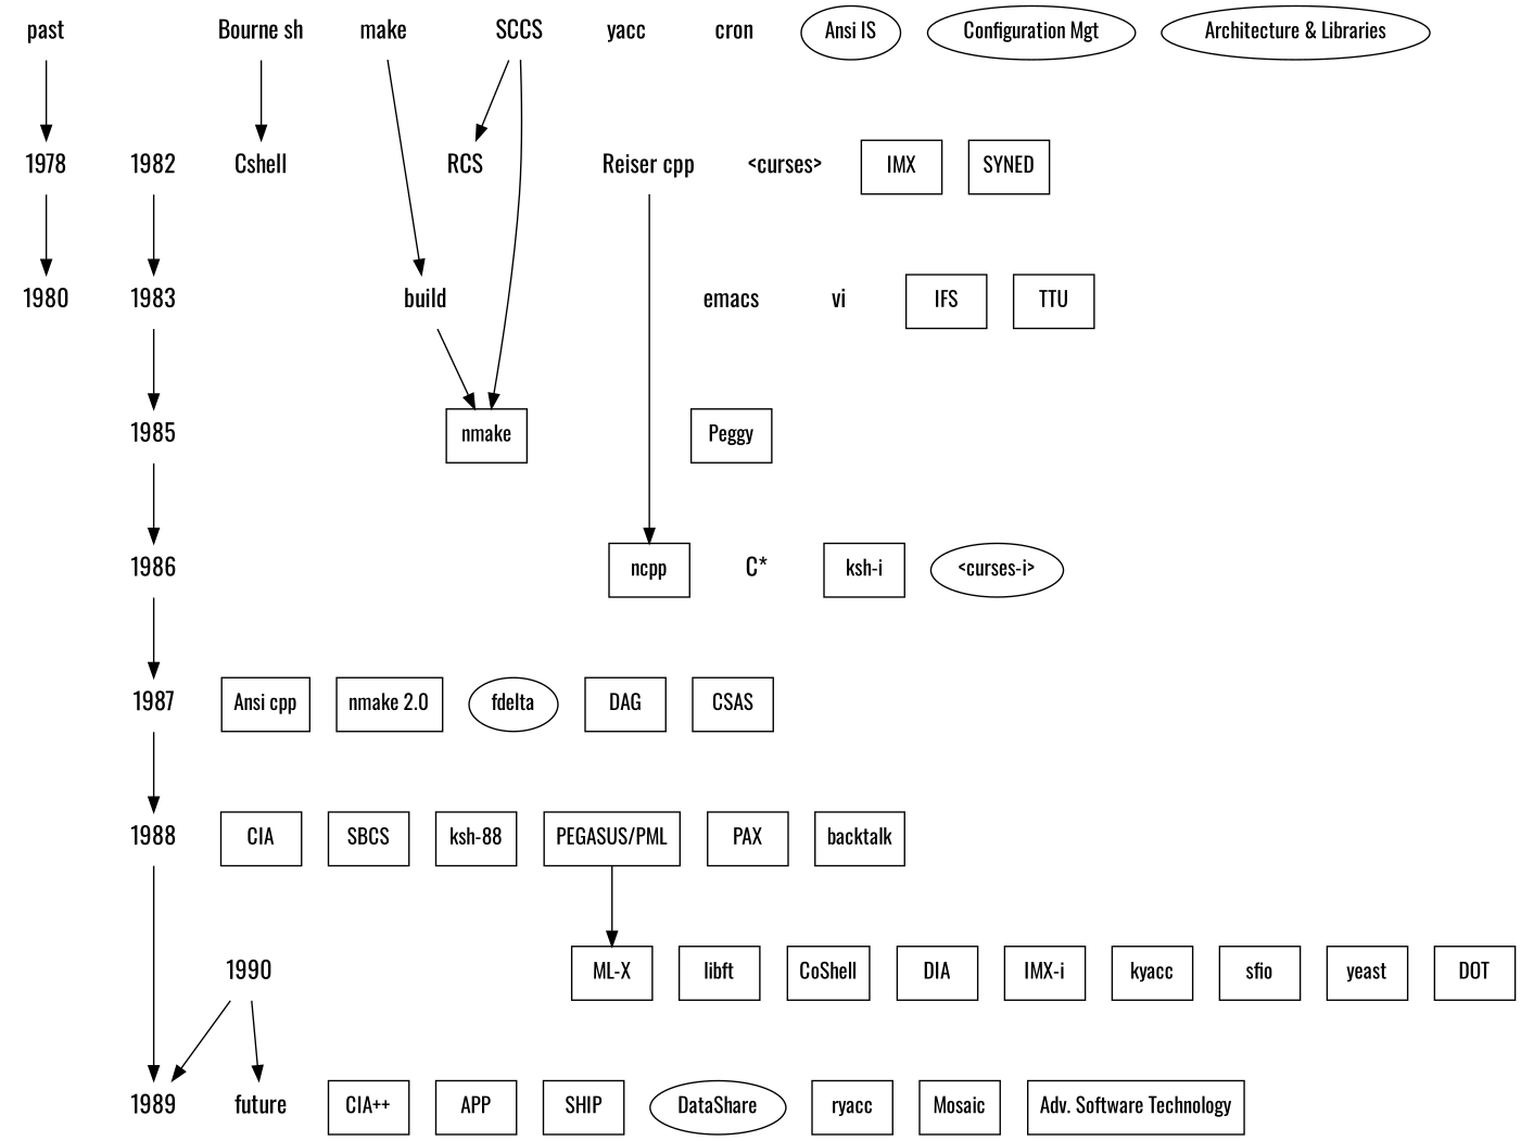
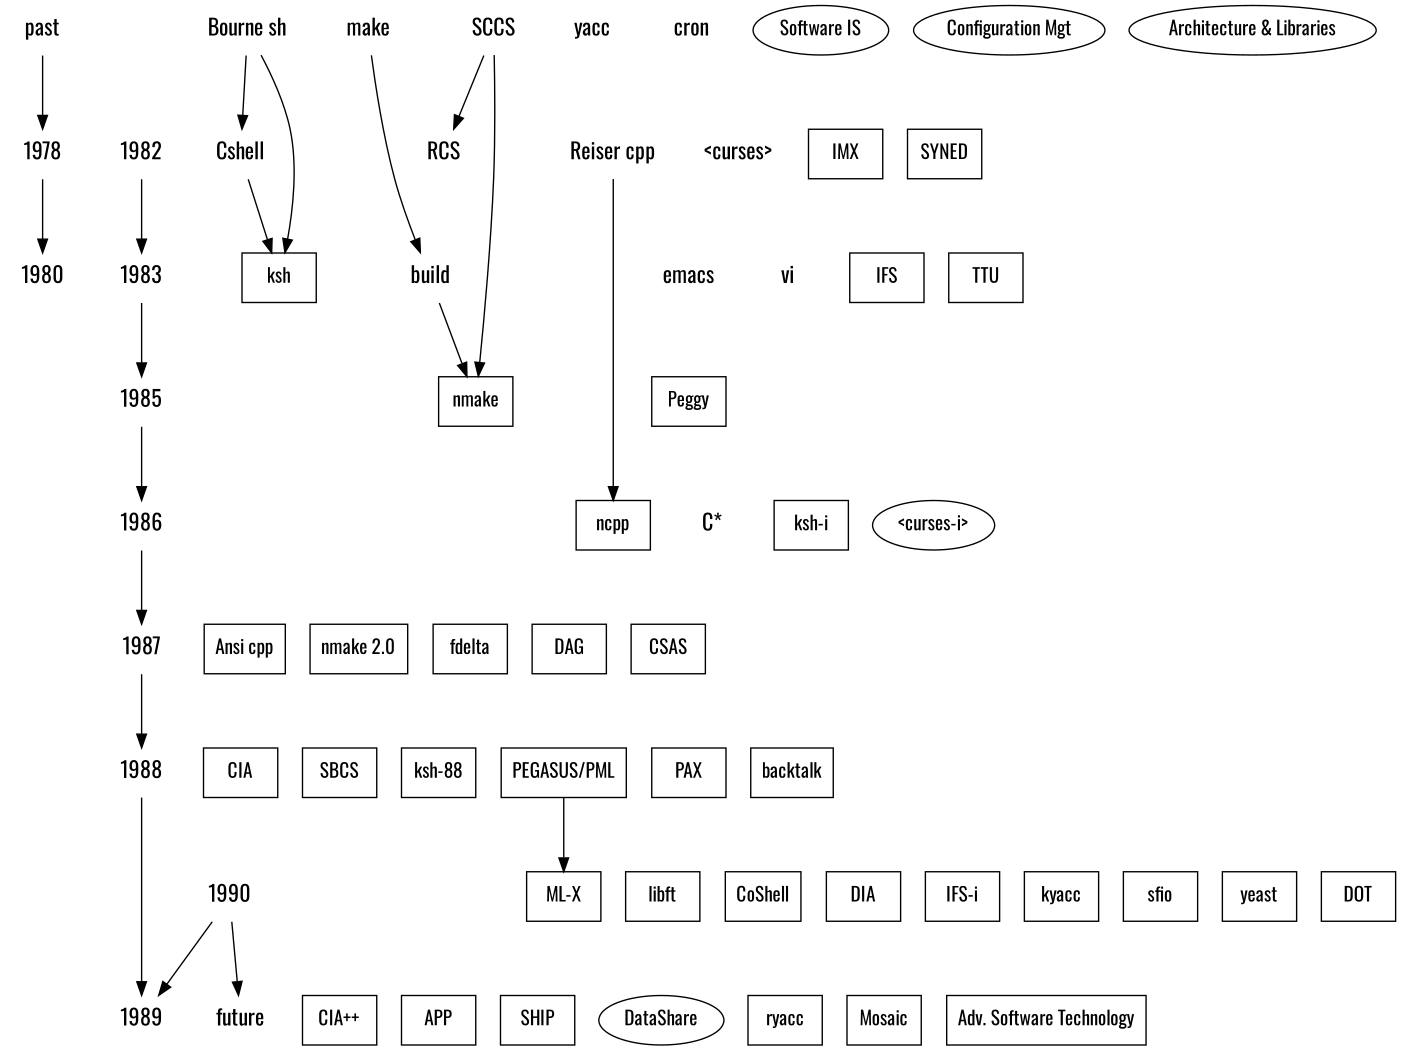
  digraph {
    fontname=Oswald
    ranksep=.75
    node [fontname=Oswald shape=box]
    edge [fontname=Oswald]
    past [fontsize=16 shape=plaintext]
    1978 [fontsize=16 shape=plaintext]
    1980 [fontsize=16 shape=plaintext]
    1982 [fontsize=16 shape=plaintext]
    1983 [fontsize=16 shape=plaintext]
    1985 [fontsize=16 shape=plaintext]
    1986 [fontsize=16 shape=plaintext]
    1987 [fontsize=16 shape=plaintext]
    1988 [fontsize=16 shape=plaintext]
    1989 [fontsize=16 shape=plaintext]
    1990 [fontsize=16 shape=plaintext]
    future [fontsize=16 shape=plaintext]
    "Bourne sh" [fontsize=16 shape=plaintext]
    make [fontsize=16 shape=plaintext]
    SCCS [fontsize=16 shape=plaintext]
    yacc [fontsize=16 shape=plaintext]
    cron [fontsize=16 shape=plaintext]
    "Reiser cpp" [fontsize=16 shape=plaintext]
    Cshell [fontsize=16 shape=plaintext]
    emacs [fontsize=16 shape=plaintext]
    build [fontsize=16 shape=plaintext]
    vi [fontsize=16 shape=plaintext]
    "<curses>" [fontsize=16 shape=plaintext]
    RCS [fontsize=16 shape=plaintext]
    "C*" [fontsize=16 shape=plaintext]
-   "Software IS" [label="Ansi IS" shape=""]
+   "Software IS" [shape=""]
    "Configuration Mgt" [shape=""]
    "Architecture & Libraries" [shape=""]
    IMX
    SYNED
+   ksh
    IFS
    TTU
    nmake
    Peggy
    ncpp
    "ksh-i"
    "<curses-i>" [shape=ellipse]
    "Ansi cpp"
    "nmake 2.0"
-   fdelta [shape=ellipse]
+   fdelta
    DAG
    CSAS
    CIA
    SBCS
    "ksh-88"
    "PEGASUS/PML"
    PAX
    backtalk
    "CIA++"
    APP
    SHIP
    DataShare [shape=ellipse]
    ryacc
    Mosaic
    libft
    CoShell
    DIA
-   "IFS-i" [label="IMX-i"]
+   "IFS-i"
    kyacc
    sfio
    yeast
    "ML-X"
    DOT
    "Adv. Software Technology"
    subgraph sub_1 {
      past
      1978
      1980
      1982
      1983
      1985
      1986
      1987
      1988
      1989
      1990
      future
      "Bourne sh"
      make
      SCCS
      yacc
      cron
      "Reiser cpp"
      Cshell
      emacs
      build
      vi
      "<curses>"
      RCS
      "C*"
    }
    subgraph sub_2 {
      rank=same
      "Software IS"
      "Configuration Mgt"
      "Architecture & Libraries"
    }
    subgraph sub_3 {
      rank=same
      past
      "Bourne sh"
      make
      SCCS
      yacc
      cron
    }
    subgraph sub_4 {
      rank=same
      1978
      "Reiser cpp"
      Cshell
    }
    subgraph sub_5 {
      rank=same
      1980
      emacs
      build
      vi
    }
    subgraph sub_6 {
      rank=same
      1982
      "<curses>"
      RCS
      IMX
      SYNED
    }
    subgraph sub_7 {
      rank=same
      1983
+     ksh
      IFS
      TTU
    }
    subgraph sub_8 {
      rank=same
      1985
      nmake
      Peggy
    }
    subgraph sub_9 {
      rank=same
      1986
      "C*"
      ncpp
      "ksh-i"
      "<curses-i>"
    }
    subgraph sub_10 {
      rank=same
      1987
      "Ansi cpp"
      "nmake 2.0"
      fdelta
      DAG
      CSAS
    }
    subgraph sub_11 {
      rank=same
      1988
      CIA
      SBCS
      "ksh-88"
      "PEGASUS/PML"
      PAX
      backtalk
    }
    subgraph sub_12 {
      rank=same
      1989
      "CIA++"
      APP
      SHIP
      DataShare
      ryacc
      Mosaic
    }
    subgraph sub_13 {
      rank=same
      1990
      libft
      CoShell
      DIA
      "IFS-i"
      kyacc
      sfio
      yeast
      "ML-X"
      DOT
    }
    subgraph sub_14 {
      rank=same
      future
      "Adv. Software Technology"
    }
    past -> 1978
    1978 -> 1980
    1982 -> 1983
    1983 -> 1985
    1985 -> 1986
    1986 -> 1987
    1987 -> 1988
    1988 -> 1989
    1990 -> 1989
    1990 -> future
    "Bourne sh" -> Cshell
+   "Bourne sh" -> ksh
    make -> build
    SCCS -> RCS
    SCCS -> nmake
    "Reiser cpp" -> ncpp
+   Cshell -> ksh
    build -> nmake
    "PEGASUS/PML" -> "ML-X"
  }
